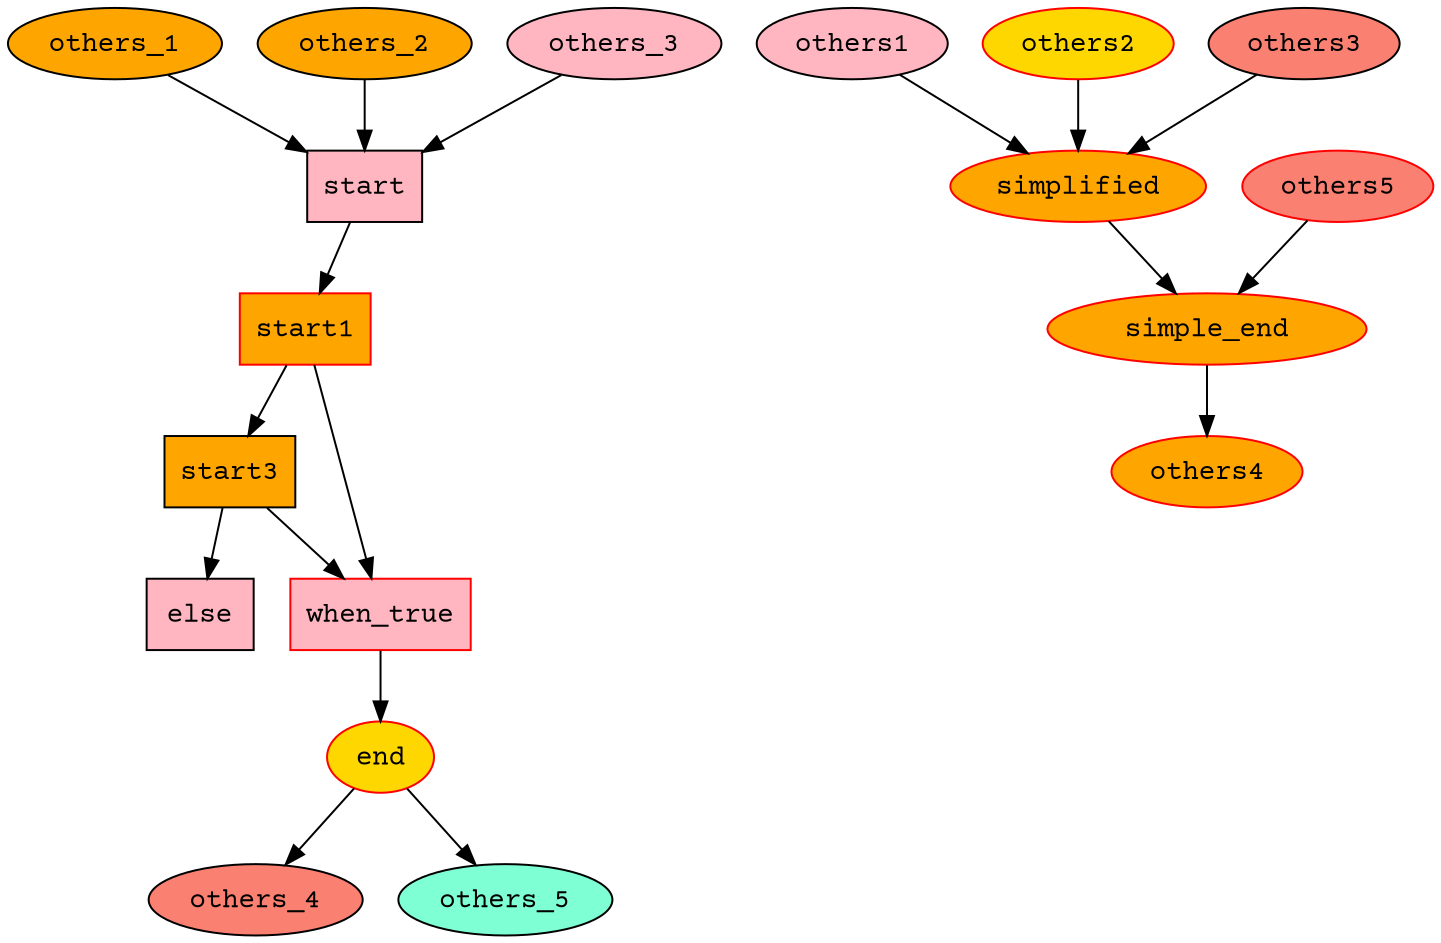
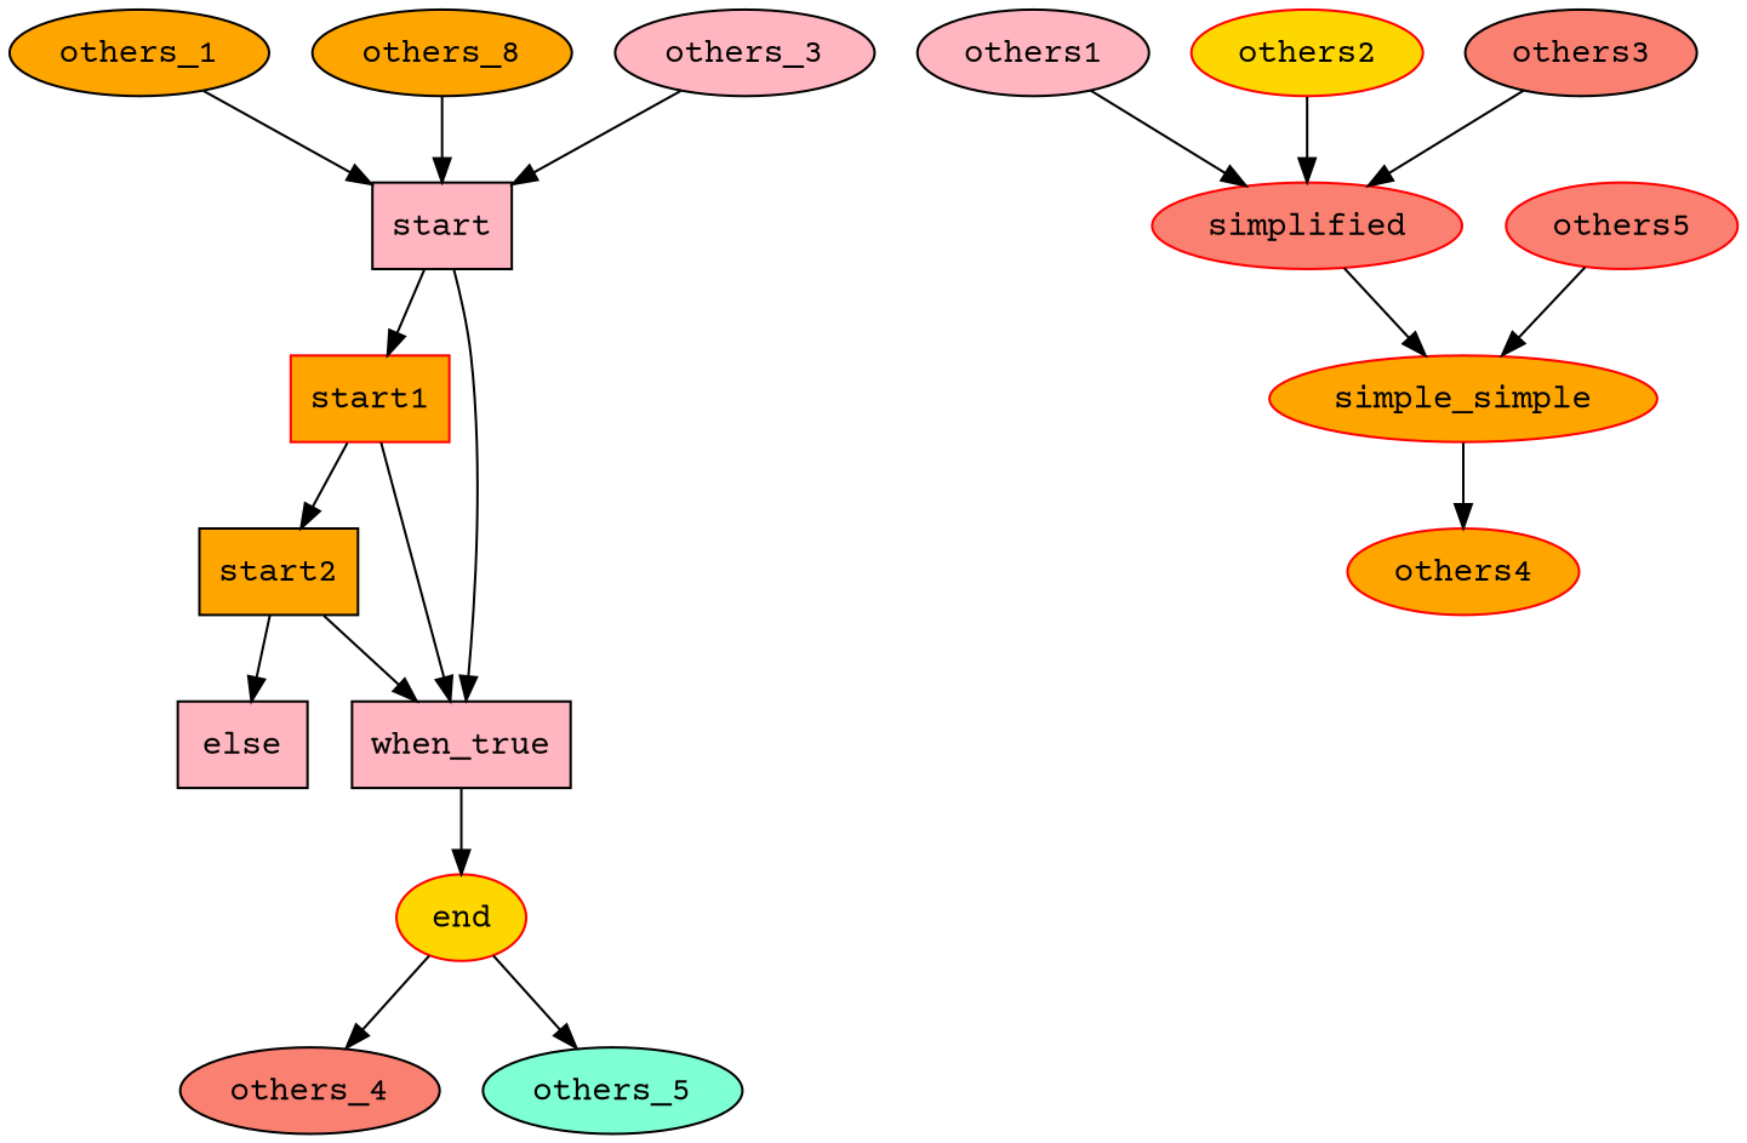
  digraph {
    fontname="Courier Prime"
    node [color=black fillcolor=orange fontname="Courier Prime" style=filled]
    edge [fontname="Courier Prime"]
    start [fillcolor=lightpink shape=rectangle]
    start1 [color=red shape=rectangle]
-   when_true [color=red fillcolor=lightpink shape=rectangle]
+   when_true [fillcolor=lightpink shape=rectangle]
    others_1
-   start2 [shape=rectangle label=start3]
+   start2 [shape=rectangle]
    end [color=red fillcolor=gold]
-   others_2
+   others_2 [label=others_8]
    others_3 [fillcolor=lightpink]
    else [fillcolor=lightpink shape=rectangle]
    others_4 [fillcolor=salmon]
    others_5 [fillcolor=aquamarine]
    others1 [fillcolor=lightpink]
-   simplified [color=red]
-   simple_end [color=red]
+   simplified [color=red fillcolor=salmon]
+   simple_end [color=red label=simple_simple]
    others4 [color=red]
    others2 [color=red fillcolor=gold]
    others3 [fillcolor=salmon]
    others5 [color=red fillcolor=salmon]
    start -> start1
+   start -> when_true
    start1 -> when_true
    start1 -> start2
    when_true -> end
    others_1 -> start
    start2 -> when_true
    start2 -> else
    end -> others_4
    end -> others_5
    others_2 -> start
    others_3 -> start
    others1 -> simplified
    simplified -> simple_end
    simple_end -> others4
    others2 -> simplified
    others3 -> simplified
    others5 -> simple_end
  }
